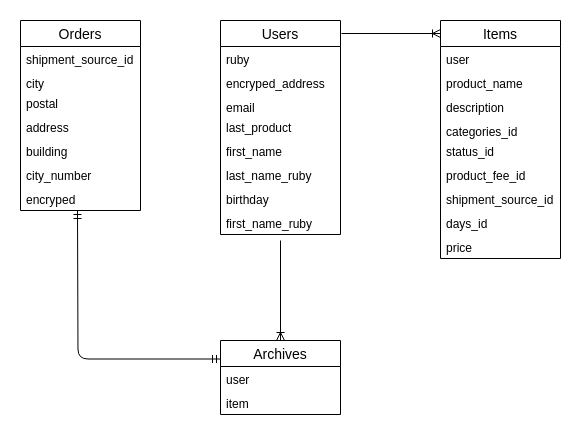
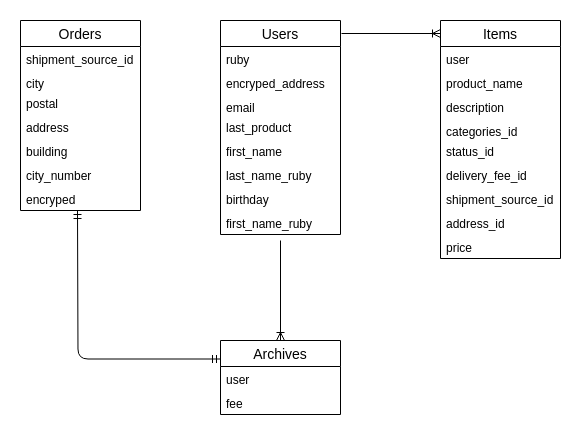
  <mxCell id="0" />
  <mxCell id="1" parent="0" />
  <mxCell id="2" value="Users" style="swimlane;fontStyle=0;childLayout=stackLayout;horizontal=1;startSize=26;horizontalStack=0;resizeParent=1;resizeParentMax=0;resizeLast=0;collapsible=1;marginBottom=0;align=center;fontSize=14;" parent="1" vertex="1"><mxGeometry x="220" y="20" width="120" height="214" as="geometry"><mxRectangle x="40" y="200" width="50" height="26" as="alternateBounds" /></mxGeometry></mxCell>
  <mxCell id="3" value="ruby" style="text;strokeColor=none;fillColor=none;spacingLeft=4;spacingRight=4;overflow=hidden;rotatable=0;points=[[0,0.5],[1,0.5]];portConstraint=eastwest;fontSize=12;" parent="2" vertex="1"><mxGeometry y="26" width="120" height="24" as="geometry" /></mxCell>
  <mxCell id="4" value="encryped_address" style="text;strokeColor=none;fillColor=none;spacingLeft=4;spacingRight=4;overflow=hidden;rotatable=0;points=[[0,0.5],[1,0.5]];portConstraint=eastwest;fontSize=12;" parent="2" vertex="1"><mxGeometry y="50" width="120" height="24" as="geometry" /></mxCell>
  <mxCell id="5" value="email" style="text;strokeColor=none;fillColor=none;spacingLeft=4;spacingRight=4;overflow=hidden;rotatable=0;points=[[0,0.5],[1,0.5]];portConstraint=eastwest;fontSize=12;" parent="2" vertex="1"><mxGeometry y="74" width="120" height="20" as="geometry" /></mxCell>
  <mxCell id="6" value="last_product" style="text;strokeColor=none;fillColor=none;spacingLeft=4;spacingRight=4;overflow=hidden;rotatable=0;points=[[0,0.5],[1,0.5]];portConstraint=eastwest;fontSize=12;" parent="2" vertex="1"><mxGeometry y="94" width="120" height="24" as="geometry" /></mxCell>
  <mxCell id="7" value="first_name" style="text;strokeColor=none;fillColor=none;spacingLeft=4;spacingRight=4;overflow=hidden;rotatable=0;points=[[0,0.5],[1,0.5]];portConstraint=eastwest;fontSize=12;" parent="2" vertex="1"><mxGeometry y="118" width="120" height="24" as="geometry" /></mxCell>
  <mxCell id="8" value="last_name_ruby" style="text;strokeColor=none;fillColor=none;spacingLeft=4;spacingRight=4;overflow=hidden;rotatable=0;points=[[0,0.5],[1,0.5]];portConstraint=eastwest;fontSize=12;" parent="2" vertex="1"><mxGeometry y="142" width="120" height="24" as="geometry" /></mxCell>
  <mxCell id="9" value="birthday" style="text;strokeColor=none;fillColor=none;spacingLeft=4;spacingRight=4;overflow=hidden;rotatable=0;points=[[0,0.5],[1,0.5]];portConstraint=eastwest;fontSize=12;" parent="2" vertex="1"><mxGeometry y="166" width="120" height="24" as="geometry" /></mxCell>
  <mxCell id="10" value="first_name_ruby" style="text;strokeColor=none;fillColor=none;spacingLeft=4;spacingRight=4;overflow=hidden;rotatable=0;points=[[0,0.5],[1,0.5]];portConstraint=eastwest;fontSize=12;" parent="2" vertex="1"><mxGeometry y="190" width="120" height="24" as="geometry" /></mxCell>
  <mxCell id="11" value="Items" style="swimlane;fontStyle=0;childLayout=stackLayout;horizontal=1;startSize=26;horizontalStack=0;resizeParent=1;resizeParentMax=0;resizeLast=0;collapsible=1;marginBottom=0;align=center;fontSize=14;" parent="1" vertex="1"><mxGeometry x="440" y="20" width="120" height="238" as="geometry"><mxRectangle x="40" y="200" width="50" height="26" as="alternateBounds" /></mxGeometry></mxCell>
  <mxCell id="12" value="user" style="text;strokeColor=none;fillColor=none;spacingLeft=4;spacingRight=4;overflow=hidden;rotatable=0;points=[[0,0.5],[1,0.5]];portConstraint=eastwest;fontSize=12;" parent="11" vertex="1"><mxGeometry y="26" width="120" height="24" as="geometry" /></mxCell>
  <mxCell id="13" value="product_name" style="text;strokeColor=none;fillColor=none;spacingLeft=4;spacingRight=4;overflow=hidden;rotatable=0;points=[[0,0.5],[1,0.5]];portConstraint=eastwest;fontSize=12;" parent="11" vertex="1"><mxGeometry y="50" width="120" height="24" as="geometry" /></mxCell>
  <mxCell id="14" value="description" style="text;strokeColor=none;fillColor=none;spacingLeft=4;spacingRight=4;overflow=hidden;rotatable=0;points=[[0,0.5],[1,0.5]];portConstraint=eastwest;fontSize=12;" parent="11" vertex="1"><mxGeometry y="74" width="120" height="24" as="geometry" /></mxCell>
  <mxCell id="15" value="categories_id" style="text;strokeColor=none;fillColor=none;spacingLeft=4;spacingRight=4;overflow=hidden;rotatable=0;points=[[0,0.5],[1,0.5]];portConstraint=eastwest;fontSize=12;" parent="11" vertex="1"><mxGeometry y="98" width="120" height="20" as="geometry" /></mxCell>
  <mxCell id="16" value="status_id" style="text;strokeColor=none;fillColor=none;spacingLeft=4;spacingRight=4;overflow=hidden;rotatable=0;points=[[0,0.5],[1,0.5]];portConstraint=eastwest;fontSize=12;" parent="11" vertex="1"><mxGeometry y="118" width="120" height="24" as="geometry" /></mxCell>
- <mxCell id="17" value="product_fee_id" style="text;strokeColor=none;fillColor=none;spacingLeft=4;spacingRight=4;overflow=hidden;rotatable=0;points=[[0,0.5],[1,0.5]];portConstraint=eastwest;fontSize=12;" parent="11" vertex="1"><mxGeometry y="142" width="120" height="24" as="geometry" /></mxCell>
+ <mxCell id="17" value="delivery_fee_id" style="text;strokeColor=none;fillColor=none;spacingLeft=4;spacingRight=4;overflow=hidden;rotatable=0;points=[[0,0.5],[1,0.5]];portConstraint=eastwest;fontSize=12;" parent="11" vertex="1"><mxGeometry y="142" width="120" height="24" as="geometry" /></mxCell>
  <mxCell id="18" value="shipment_source_id" style="text;strokeColor=none;fillColor=none;spacingLeft=4;spacingRight=4;overflow=hidden;rotatable=0;points=[[0,0.5],[1,0.5]];portConstraint=eastwest;fontSize=12;" parent="11" vertex="1"><mxGeometry y="166" width="120" height="24" as="geometry" /></mxCell>
- <mxCell id="19" value="days_id" style="text;strokeColor=none;fillColor=none;spacingLeft=4;spacingRight=4;overflow=hidden;rotatable=0;points=[[0,0.5],[1,0.5]];portConstraint=eastwest;fontSize=12;" parent="11" vertex="1"><mxGeometry y="190" width="120" height="24" as="geometry" /></mxCell>
+ <mxCell id="19" value="address_id" style="text;strokeColor=none;fillColor=none;spacingLeft=4;spacingRight=4;overflow=hidden;rotatable=0;points=[[0,0.5],[1,0.5]];portConstraint=eastwest;fontSize=12;" parent="11" vertex="1"><mxGeometry y="190" width="120" height="24" as="geometry" /></mxCell>
  <mxCell id="20" value="price" style="text;strokeColor=none;fillColor=none;spacingLeft=4;spacingRight=4;overflow=hidden;rotatable=0;points=[[0,0.5],[1,0.5]];portConstraint=eastwest;fontSize=12;" parent="11" vertex="1"><mxGeometry y="214" width="120" height="24" as="geometry" /></mxCell>
  <mxCell id="21" value="Archives" style="swimlane;fontStyle=0;childLayout=stackLayout;horizontal=1;startSize=26;horizontalStack=0;resizeParent=1;resizeParentMax=0;resizeLast=0;collapsible=1;marginBottom=0;align=center;fontSize=14;" parent="1" vertex="1"><mxGeometry x="220" y="340" width="120" height="74" as="geometry"><mxRectangle x="40" y="200" width="50" height="26" as="alternateBounds" /></mxGeometry></mxCell>
  <mxCell id="22" value="user" style="text;strokeColor=none;fillColor=none;spacingLeft=4;spacingRight=4;overflow=hidden;rotatable=0;points=[[0,0.5],[1,0.5]];portConstraint=eastwest;fontSize=12;" parent="21" vertex="1"><mxGeometry y="26" width="120" height="24" as="geometry" /></mxCell>
- <mxCell id="23" value="item" style="text;strokeColor=none;fillColor=none;spacingLeft=4;spacingRight=4;overflow=hidden;rotatable=0;points=[[0,0.5],[1,0.5]];portConstraint=eastwest;fontSize=12;" parent="21" vertex="1"><mxGeometry y="50" width="120" height="24" as="geometry" /></mxCell>
+ <mxCell id="23" value="fee" style="text;strokeColor=none;fillColor=none;spacingLeft=4;spacingRight=4;overflow=hidden;rotatable=0;points=[[0,0.5],[1,0.5]];portConstraint=eastwest;fontSize=12;" parent="21" vertex="1"><mxGeometry y="50" width="120" height="24" as="geometry" /></mxCell>
  <mxCell id="24" value="Orders" style="swimlane;fontStyle=0;childLayout=stackLayout;horizontal=1;startSize=26;horizontalStack=0;resizeParent=1;resizeParentMax=0;resizeLast=0;collapsible=1;marginBottom=0;align=center;fontSize=14;" parent="1" vertex="1"><mxGeometry x="20" y="20" width="120" height="190" as="geometry"><mxRectangle x="40" y="200" width="50" height="26" as="alternateBounds" /></mxGeometry></mxCell>
  <mxCell id="25" value="shipment_source_id" style="text;strokeColor=none;fillColor=none;spacingLeft=4;spacingRight=4;overflow=hidden;rotatable=0;points=[[0,0.5],[1,0.5]];portConstraint=eastwest;fontSize=12;" parent="24" vertex="1"><mxGeometry y="26" width="120" height="24" as="geometry" /></mxCell>
  <mxCell id="26" value="city" style="text;strokeColor=none;fillColor=none;spacingLeft=4;spacingRight=4;overflow=hidden;rotatable=0;points=[[0,0.5],[1,0.5]];portConstraint=eastwest;fontSize=12;" parent="24" vertex="1"><mxGeometry y="50" width="120" height="20" as="geometry" /></mxCell>
  <mxCell id="27" value="postal" style="text;strokeColor=none;fillColor=none;spacingLeft=4;spacingRight=4;overflow=hidden;rotatable=0;points=[[0,0.5],[1,0.5]];portConstraint=eastwest;fontSize=12;" parent="24" vertex="1"><mxGeometry y="70" width="120" height="24" as="geometry" /></mxCell>
  <mxCell id="28" value="address" style="text;strokeColor=none;fillColor=none;spacingLeft=4;spacingRight=4;overflow=hidden;rotatable=0;points=[[0,0.5],[1,0.5]];portConstraint=eastwest;fontSize=12;" parent="24" vertex="1"><mxGeometry y="94" width="120" height="24" as="geometry" /></mxCell>
  <mxCell id="29" value="building" style="text;strokeColor=none;fillColor=none;spacingLeft=4;spacingRight=4;overflow=hidden;rotatable=0;points=[[0,0.5],[1,0.5]];portConstraint=eastwest;fontSize=12;" parent="24" vertex="1"><mxGeometry y="118" width="120" height="24" as="geometry" /></mxCell>
  <mxCell id="30" value="city_number" style="text;strokeColor=none;fillColor=none;spacingLeft=4;spacingRight=4;overflow=hidden;rotatable=0;points=[[0,0.5],[1,0.5]];portConstraint=eastwest;fontSize=12;" parent="24" vertex="1"><mxGeometry y="142" width="120" height="24" as="geometry" /></mxCell>
  <mxCell id="31" value="encryped" style="text;strokeColor=none;fillColor=none;spacingLeft=4;spacingRight=4;overflow=hidden;rotatable=0;points=[[0,0.5],[1,0.5]];portConstraint=eastwest;fontSize=12;" parent="24" vertex="1"><mxGeometry y="166" width="120" height="24" as="geometry" /></mxCell>
  <mxCell id="32" value="" style="fontSize=12;html=1;endArrow=ERoneToMany;entryX=0.5;entryY=0;entryDx=0;entryDy=0;" parent="1" target="21" edge="1"><mxGeometry width="100" height="100" relative="1" as="geometry"><mxPoint x="280" y="240" as="sourcePoint" /><mxPoint x="350" y="20" as="targetPoint" /></mxGeometry></mxCell>
  <mxCell id="33" value="" style="fontSize=12;html=1;endArrow=ERoneToMany;" parent="1" edge="1"><mxGeometry width="100" height="100" relative="1" as="geometry"><mxPoint x="341" y="33" as="sourcePoint" /><mxPoint x="440" y="33" as="targetPoint" /></mxGeometry></mxCell>
  <mxCell id="34" value="" style="edgeStyle=orthogonalEdgeStyle;fontSize=12;html=1;endArrow=ERmandOne;startArrow=ERmandOne;exitX=0;exitY=0.25;exitDx=0;exitDy=0;" parent="1" source="21" edge="1"><mxGeometry width="100" height="100" relative="1" as="geometry"><mxPoint x="290" y="410" as="sourcePoint" /><mxPoint x="77" y="210" as="targetPoint" /></mxGeometry></mxCell>
